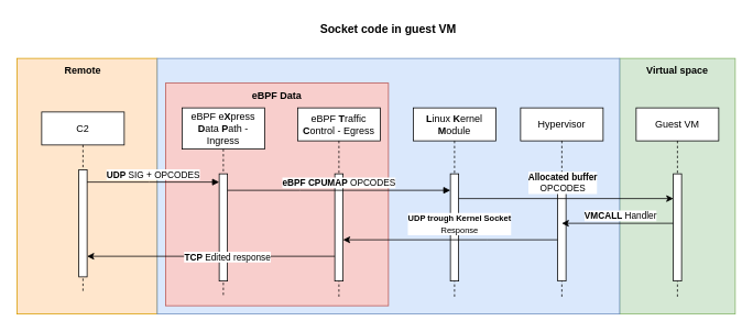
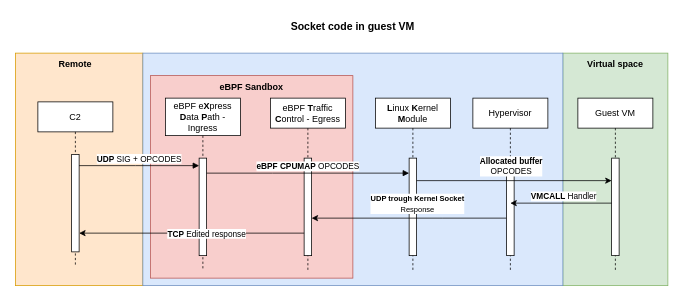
  <mxCell id="0" />
  <mxCell id="1" parent="0" />
  <mxCell id="2" value="" style="rounded=0;whiteSpace=wrap;html=1;fillColor=#ffe6cc;strokeColor=#d79b00;" vertex="1" parent="1"><mxGeometry x="20" y="70" width="170" height="310" as="geometry" /></mxCell>
  <mxCell id="3" value="" style="rounded=0;whiteSpace=wrap;html=1;fillColor=#d5e8d4;strokeColor=#82b366;" vertex="1" parent="1"><mxGeometry x="750" y="70" width="140" height="310" as="geometry" /></mxCell>
  <mxCell id="4" value="" style="rounded=0;whiteSpace=wrap;html=1;fillColor=#dae8fc;strokeColor=#6c8ebf;" vertex="1" parent="1"><mxGeometry x="190" y="70" width="560" height="310" as="geometry" /></mxCell>
  <mxCell id="5" value="" style="rounded=0;whiteSpace=wrap;html=1;fillColor=#f8cecc;strokeColor=#b85450;" vertex="1" parent="1"><mxGeometry x="200" width="270" height="270" as="geometry" y="100" /></mxCell>
  <mxCell id="6" value="C2" style="shape=umlLifeline;perimeter=lifelinePerimeter;whiteSpace=wrap;html=1;container=0;dropTarget=0;collapsible=0;recursiveResize=0;outlineConnect=0;portConstraint=eastwest;newEdgeStyle={&quot;edgeStyle&quot;:&quot;elbowEdgeStyle&quot;,&quot;elbow&quot;:&quot;vertical&quot;,&quot;curved&quot;:0,&quot;rounded&quot;:0};" parent="1" vertex="1"><mxGeometry x="50" y="135" width="100" height="220" as="geometry" /></mxCell>
  <mxCell id="7" value="" style="html=1;points=[];perimeter=orthogonalPerimeter;outlineConnect=0;targetShapes=umlLifeline;portConstraint=eastwest;newEdgeStyle={&quot;edgeStyle&quot;:&quot;elbowEdgeStyle&quot;,&quot;elbow&quot;:&quot;vertical&quot;,&quot;curved&quot;:0,&quot;rounded&quot;:0};" parent="6" vertex="1"><mxGeometry x="45" y="70" width="10" height="130" as="geometry" /></mxCell>
  <mxCell id="8" value="&lt;b&gt;UDP&lt;/b&gt; SIG + OPCODES" style="html=1;verticalAlign=bottom;endArrow=block;edgeStyle=elbowEdgeStyle;elbow=vertical;curved=0;rounded=0;" parent="1" source="7" edge="1"><mxGeometry relative="1" as="geometry"><mxPoint x="195" y="230" as="sourcePoint" /><Array as="points"><mxPoint x="180" y="220" /></Array><mxPoint x="265" y="220" as="targetPoint" /></mxGeometry></mxCell>
  <mxCell id="9" value="&lt;b&gt;L&lt;/b&gt;inux &lt;b&gt;K&lt;/b&gt;ernel &lt;b&gt;M&lt;/b&gt;odule" style="shape=umlLifeline;perimeter=lifelinePerimeter;whiteSpace=wrap;html=1;container=0;dropTarget=0;collapsible=0;recursiveResize=0;outlineConnect=0;portConstraint=eastwest;newEdgeStyle={&quot;edgeStyle&quot;:&quot;elbowEdgeStyle&quot;,&quot;elbow&quot;:&quot;vertical&quot;,&quot;curved&quot;:0,&quot;rounded&quot;:0};" vertex="1" parent="1"><mxGeometry x="500" y="130" width="100" height="230" as="geometry" /></mxCell>
  <mxCell id="10" value="" style="html=1;points=[];perimeter=orthogonalPerimeter;outlineConnect=0;targetShapes=umlLifeline;portConstraint=eastwest;newEdgeStyle={&quot;edgeStyle&quot;:&quot;elbowEdgeStyle&quot;,&quot;elbow&quot;:&quot;vertical&quot;,&quot;curved&quot;:0,&quot;rounded&quot;:0};" vertex="1" parent="9"><mxGeometry x="45" y="80" width="10" height="130" as="geometry" /></mxCell>
  <mxCell id="11" value="eBPF e&lt;b&gt;X&lt;/b&gt;press &lt;b&gt;D&lt;/b&gt;ata &lt;b&gt;P&lt;/b&gt;ath - Ingress" style="shape=umlLifeline;perimeter=lifelinePerimeter;whiteSpace=wrap;html=1;container=0;dropTarget=0;collapsible=0;recursiveResize=0;outlineConnect=0;portConstraint=eastwest;newEdgeStyle={&quot;edgeStyle&quot;:&quot;elbowEdgeStyle&quot;,&quot;elbow&quot;:&quot;vertical&quot;,&quot;curved&quot;:0,&quot;rounded&quot;:0};size=50;" vertex="1" parent="1"><mxGeometry x="220" y="130" width="100" height="230" as="geometry" /></mxCell>
  <mxCell id="12" value="" style="html=1;points=[];perimeter=orthogonalPerimeter;outlineConnect=0;targetShapes=umlLifeline;portConstraint=eastwest;newEdgeStyle={&quot;edgeStyle&quot;:&quot;elbowEdgeStyle&quot;,&quot;elbow&quot;:&quot;vertical&quot;,&quot;curved&quot;:0,&quot;rounded&quot;:0};" vertex="1" parent="11"><mxGeometry x="45" y="80" width="10" height="130" as="geometry" /></mxCell>
  <mxCell id="13" value="eBPF &lt;b&gt;T&lt;/b&gt;raffic &lt;b&gt;C&lt;/b&gt;ontrol - Egress" style="shape=umlLifeline;perimeter=lifelinePerimeter;whiteSpace=wrap;html=1;container=0;dropTarget=0;collapsible=0;recursiveResize=0;outlineConnect=0;portConstraint=eastwest;newEdgeStyle={&quot;edgeStyle&quot;:&quot;elbowEdgeStyle&quot;,&quot;elbow&quot;:&quot;vertical&quot;,&quot;curved&quot;:0,&quot;rounded&quot;:0};" vertex="1" parent="1"><mxGeometry x="360" y="130" width="100" height="230" as="geometry" /></mxCell>
  <mxCell id="14" value="" style="html=1;points=[];perimeter=orthogonalPerimeter;outlineConnect=0;targetShapes=umlLifeline;portConstraint=eastwest;newEdgeStyle={&quot;edgeStyle&quot;:&quot;elbowEdgeStyle&quot;,&quot;elbow&quot;:&quot;vertical&quot;,&quot;curved&quot;:0,&quot;rounded&quot;:0};" vertex="1" parent="13"><mxGeometry x="45" y="80" width="10" height="130" as="geometry" /></mxCell>
  <mxCell id="15" value="&lt;b&gt;eBPF CPUMAP&lt;/b&gt; OPCODES" style="html=1;verticalAlign=bottom;endArrow=block;edgeStyle=elbowEdgeStyle;elbow=vertical;curved=0;rounded=0;" edge="1" parent="1" source="12" target="10"><mxGeometry relative="1" as="geometry"><mxPoint x="272.75" y="230" as="sourcePoint" /><Array as="points"><mxPoint x="362.75" y="230" /></Array><mxPoint x="540" y="230" as="targetPoint" /></mxGeometry></mxCell>
  <mxCell id="16" style="edgeStyle=elbowEdgeStyle;rounded=0;orthogonalLoop=1;jettySize=auto;html=1;elbow=horizontal;curved=0;" edge="1" parent="1" source="22" target="14"><mxGeometry relative="1" as="geometry"><mxPoint x="660" y="300.003" as="sourcePoint" /><mxPoint x="530" y="300.003" as="targetPoint" /><Array as="points"><mxPoint x="590" y="290" /></Array></mxGeometry></mxCell>
  <mxCell id="17" value="&lt;font style=&quot;font-size: 10px;&quot;&gt;&lt;b&gt;UDP trough Kernel Socket&lt;/b&gt;&lt;br&gt;Response&lt;/font&gt;" style="edgeLabel;html=1;align=center;verticalAlign=middle;resizable=0;points=[];" vertex="1" connectable="0" parent="16"><mxGeometry x="0.233" relative="1" as="geometry"><mxPoint x="40" y="-20" as="offset" /></mxGeometry></mxCell>
  <mxCell id="18" style="edgeStyle=elbowEdgeStyle;rounded=0;orthogonalLoop=1;jettySize=auto;html=1;elbow=vertical;curved=0;" edge="1" parent="1" target="7"><mxGeometry relative="1" as="geometry"><mxPoint x="405" y="310.003" as="sourcePoint" /><mxPoint x="110" y="310" as="targetPoint" /></mxGeometry></mxCell>
  <mxCell id="19" value="&lt;b&gt;TCP&lt;/b&gt; Edited response " style="edgeLabel;html=1;align=center;verticalAlign=middle;resizable=0;points=[];" vertex="1" connectable="0" parent="18"><mxGeometry x="0.241" y="-1" relative="1" as="geometry"><mxPoint x="55" y="1" as="offset" /></mxGeometry></mxCell>
  <mxCell id="20" value="&lt;b&gt;&lt;font style=&quot;font-size: 14px;&quot;&gt;Socket code in guest VM &lt;br&gt;&lt;/font&gt;&lt;/b&gt;" style="text;html=1;align=center;verticalAlign=middle;whiteSpace=wrap;rounded=0;" vertex="1" parent="1"><mxGeometry x="370" y="20" width="200" height="30" as="geometry" /></mxCell>
  <mxCell id="21" value="Hypervisor" style="shape=umlLifeline;perimeter=lifelinePerimeter;whiteSpace=wrap;html=1;container=0;dropTarget=0;collapsible=0;recursiveResize=0;outlineConnect=0;portConstraint=eastwest;newEdgeStyle={&quot;edgeStyle&quot;:&quot;elbowEdgeStyle&quot;,&quot;elbow&quot;:&quot;vertical&quot;,&quot;curved&quot;:0,&quot;rounded&quot;:0};" vertex="1" parent="1"><mxGeometry x="630" y="130" width="100" height="230" as="geometry" /></mxCell>
  <mxCell id="22" value="" style="html=1;points=[];perimeter=orthogonalPerimeter;outlineConnect=0;targetShapes=umlLifeline;portConstraint=eastwest;newEdgeStyle={&quot;edgeStyle&quot;:&quot;elbowEdgeStyle&quot;,&quot;elbow&quot;:&quot;vertical&quot;,&quot;curved&quot;:0,&quot;rounded&quot;:0};" vertex="1" parent="21"><mxGeometry x="45" y="80" width="10" height="130" as="geometry" /></mxCell>
  <mxCell id="23" style="edgeStyle=elbowEdgeStyle;rounded=0;orthogonalLoop=1;jettySize=auto;html=1;elbow=vertical;curved=0;" edge="1" parent="1" target="26"><mxGeometry relative="1" as="geometry"><mxPoint x="555" y="240" as="sourcePoint" /><mxPoint x="810" y="240" as="targetPoint" /></mxGeometry></mxCell>
  <mxCell id="24" value="&lt;b&gt;Allocated buffer&lt;br&gt;&lt;/b&gt;OPCODES" style="edgeLabel;html=1;align=center;verticalAlign=middle;resizable=0;points=[];" vertex="1" connectable="0" parent="23"><mxGeometry x="-0.332" relative="1" as="geometry"><mxPoint x="38" y="-20" as="offset" /></mxGeometry></mxCell>
  <mxCell id="25" value="Guest VM" style="shape=umlLifeline;perimeter=lifelinePerimeter;whiteSpace=wrap;html=1;container=0;dropTarget=0;collapsible=0;recursiveResize=0;outlineConnect=0;portConstraint=eastwest;newEdgeStyle={&quot;edgeStyle&quot;:&quot;elbowEdgeStyle&quot;,&quot;elbow&quot;:&quot;vertical&quot;,&quot;curved&quot;:0,&quot;rounded&quot;:0};" vertex="1" parent="1"><mxGeometry x="770" y="130" width="100" height="230" as="geometry" /></mxCell>
  <mxCell id="26" value="" style="html=1;points=[];perimeter=orthogonalPerimeter;outlineConnect=0;targetShapes=umlLifeline;portConstraint=eastwest;newEdgeStyle={&quot;edgeStyle&quot;:&quot;elbowEdgeStyle&quot;,&quot;elbow&quot;:&quot;vertical&quot;,&quot;curved&quot;:0,&quot;rounded&quot;:0};" vertex="1" parent="25"><mxGeometry x="45" y="80" width="10" height="130" as="geometry" /></mxCell>
  <mxCell id="27" style="edgeStyle=elbowEdgeStyle;rounded=0;orthogonalLoop=1;jettySize=auto;html=1;elbow=vertical;curved=0;" edge="1" parent="1"><mxGeometry relative="1" as="geometry"><mxPoint x="815" y="270.003" as="sourcePoint" /><mxPoint x="679.929" y="270.003" as="targetPoint" /></mxGeometry></mxCell>
  <mxCell id="28" value="&lt;b&gt;VMCALL&lt;/b&gt; Handler" style="edgeLabel;html=1;align=center;verticalAlign=middle;resizable=0;points=[];" vertex="1" connectable="0" parent="27"><mxGeometry x="0.32" relative="1" as="geometry"><mxPoint x="24" y="-10" as="offset" /></mxGeometry></mxCell>
- <mxCell id="29" value="&lt;b&gt;eBPF Data&lt;br&gt;&lt;/b&gt;" style="text;html=1;align=center;verticalAlign=middle;whiteSpace=wrap;rounded=0;" vertex="1" parent="1"><mxGeometry x="285" width="100" height="30" as="geometry" y="100" /></mxCell>
+ <mxCell id="29" value="&lt;b&gt;eBPF Sandbox&lt;br&gt;&lt;/b&gt;" style="text;html=1;align=center;verticalAlign=middle;whiteSpace=wrap;rounded=0;" vertex="1" parent="1"><mxGeometry x="285" width="100" height="30" as="geometry" y="100" /></mxCell>
  <mxCell id="30" value="&lt;b&gt;Virtual space&lt;br&gt;&lt;/b&gt;" style="text;html=1;align=center;verticalAlign=middle;whiteSpace=wrap;rounded=0;" vertex="1" parent="1"><mxGeometry x="780" y="70" width="80" height="30" as="geometry" /></mxCell>
  <mxCell id="31" value="&lt;b&gt;Remote&lt;/b&gt;" style="text;html=1;align=center;verticalAlign=middle;whiteSpace=wrap;rounded=0;" vertex="1" parent="1"><mxGeometry x="60" y="70" width="80" height="30" as="geometry" /></mxCell>
